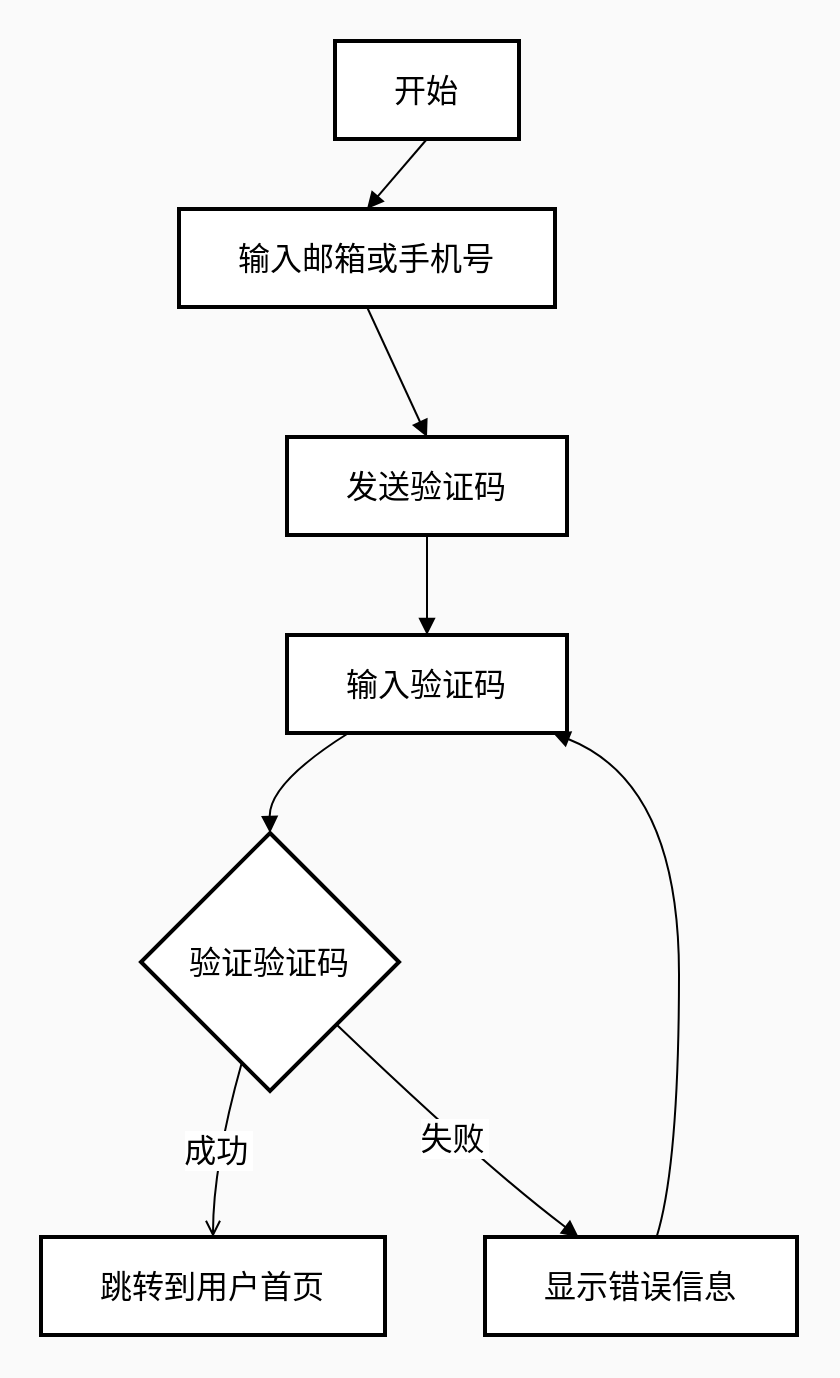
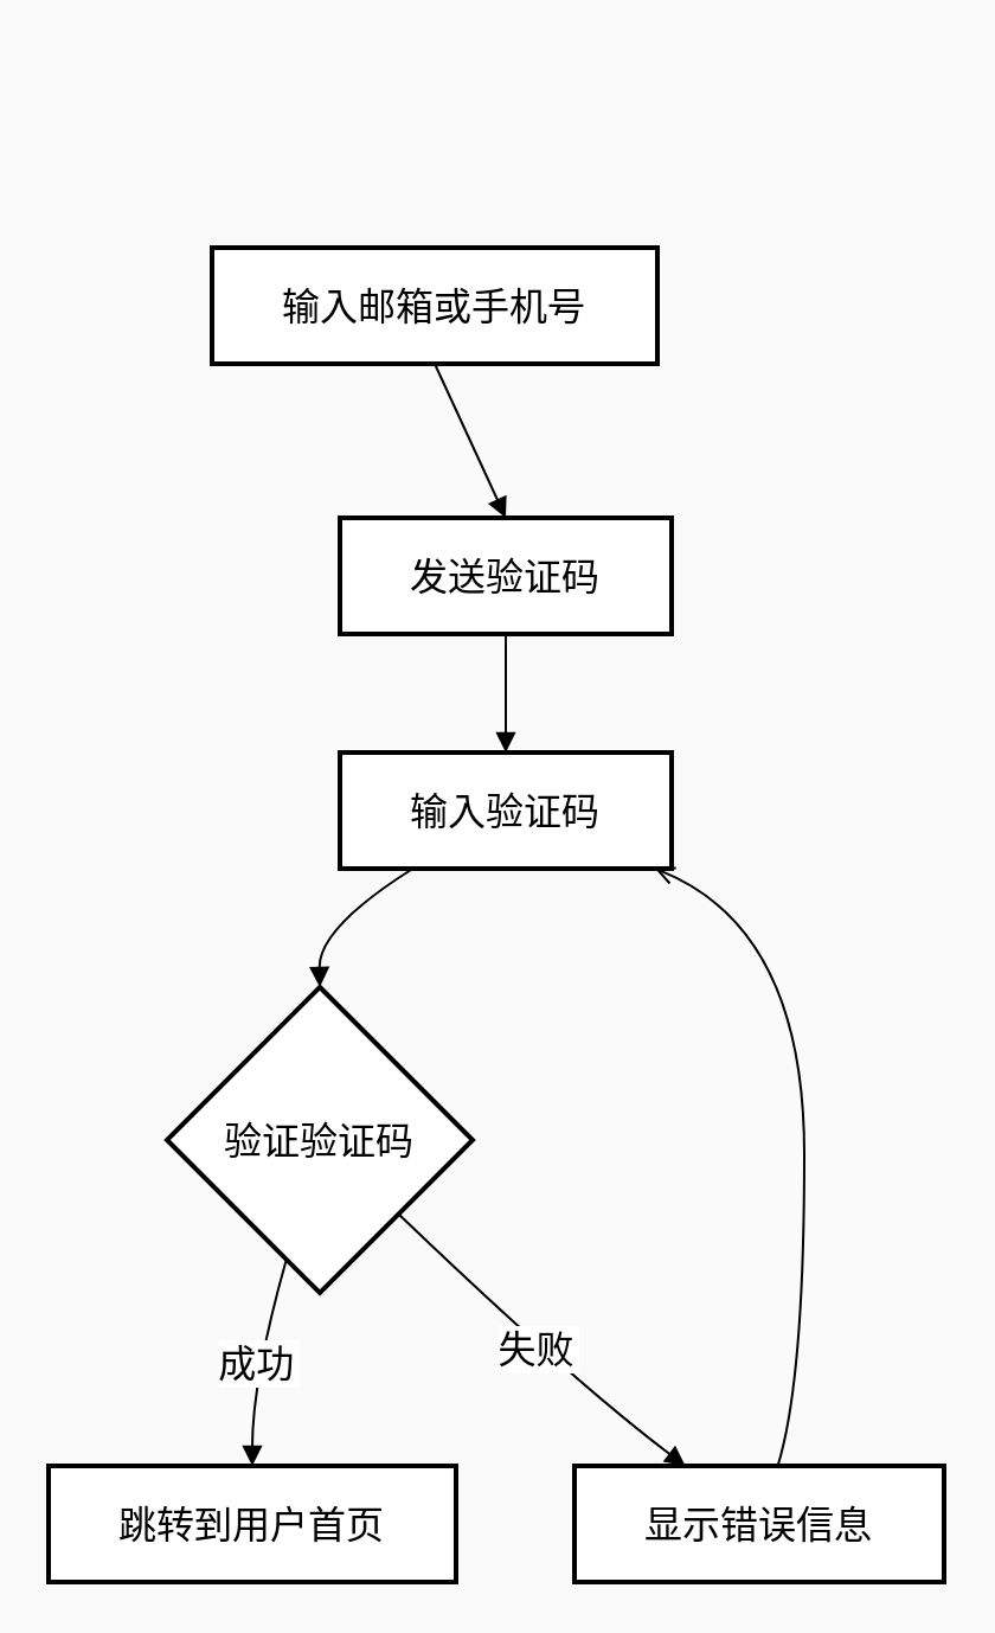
  <mxCell id="0" />
  <mxCell id="1" parent="0" />
- <mxCell id="2" value="开始" style="whiteSpace=wrap;strokeWidth=2;fontSize=16;" parent="1" vertex="1"><mxGeometry x="167" y="20" width="92" height="49" as="geometry" /></mxCell>
  <mxCell id="3" value="输入邮箱或手机号" style="whiteSpace=wrap;strokeWidth=2;fontSize=16;" parent="1" vertex="1"><mxGeometry x="89" y="104" width="188" height="49" as="geometry" /></mxCell>
  <mxCell id="4" value="发送验证码" style="whiteSpace=wrap;strokeWidth=2;fontSize=16;" parent="1" vertex="1"><mxGeometry x="143" y="218" width="140" height="49" as="geometry" /></mxCell>
  <mxCell id="5" value="输入验证码" style="whiteSpace=wrap;strokeWidth=2;fontSize=16;" parent="1" vertex="1"><mxGeometry x="143" y="317" width="140" height="49" as="geometry" /></mxCell>
  <mxCell id="6" value="验证验证码" style="rhombus;strokeWidth=2;whiteSpace=wrap;fontSize=16;" parent="1" vertex="1"><mxGeometry x="70" y="416" width="129" height="129" as="geometry" /></mxCell>
  <mxCell id="7" value="跳转到用户首页" style="whiteSpace=wrap;strokeWidth=2;fontSize=16;" parent="1" vertex="1"><mxGeometry x="20" y="618" width="172" height="49" as="geometry" /></mxCell>
  <mxCell id="8" value="显示错误信息" style="whiteSpace=wrap;strokeWidth=2;fontSize=16;" parent="1" vertex="1"><mxGeometry x="242" y="618" width="156" height="49" as="geometry" /></mxCell>
- <mxCell id="9" value="" style="curved=1;startArrow=none;endArrow=block;exitX=0.5;exitY=1;entryX=0.5;entryY=0;rounded=0;fontSize=16;" parent="1" source="2" target="3" edge="1"><mxGeometry relative="1" as="geometry"><Array as="points" /></mxGeometry></mxCell>
  <mxCell id="10" value="" style="curved=1;startArrow=none;endArrow=block;exitX=0.5;exitY=1;entryX=0.5;entryY=0;rounded=0;fontSize=16;" parent="1" source="3" target="4" edge="1"><mxGeometry relative="1" as="geometry"><Array as="points" /></mxGeometry></mxCell>
  <mxCell id="11" value="" style="curved=1;startArrow=none;endArrow=block;exitX=0.5;exitY=1;entryX=0.5;entryY=0;rounded=0;fontSize=16;" parent="1" source="4" target="5" edge="1"><mxGeometry relative="1" as="geometry"><Array as="points" /></mxGeometry></mxCell>
  <mxCell id="12" value="" style="curved=1;startArrow=none;endArrow=block;exitX=0.22;exitY=1;entryX=0.5;entryY=0;rounded=0;fontSize=16;" parent="1" source="5" target="6" edge="1"><mxGeometry relative="1" as="geometry"><Array as="points"><mxPoint x="134" y="391" /></Array></mxGeometry></mxCell>
- <mxCell id="13" value="成功" style="curved=1;startArrow=none;endArrow=open;exitX=0.36;exitY=1;entryX=0.5;entryY=0;rounded=0;fontSize=16;" parent="1" source="6" target="7" edge="1"><mxGeometry relative="1" as="geometry"><Array as="points"><mxPoint x="106" y="582" /></Array></mxGeometry></mxCell>
+ <mxCell id="13" value="成功" style="curved=1;startArrow=none;endArrow=block;exitX=0.36;exitY=1;entryX=0.5;entryY=0;rounded=0;fontSize=16;" parent="1" source="6" target="7" edge="1"><mxGeometry relative="1" as="geometry"><Array as="points"><mxPoint x="106" y="582" /></Array></mxGeometry></mxCell>
  <mxCell id="14" value="失败" style="curved=1;startArrow=none;endArrow=block;exitX=1;exitY=0.97;entryX=0.3;entryY=0;rounded=0;fontSize=16;" parent="1" source="6" target="8" edge="1"><mxGeometry relative="1" as="geometry"><Array as="points"><mxPoint x="241" y="582" /></Array></mxGeometry></mxCell>
- <mxCell id="15" value="" style="curved=1;startArrow=none;endArrow=block;exitX=0.55;exitY=0;entryX=0.95;entryY=1;rounded=0;fontSize=16;" parent="1" source="8" target="5" edge="1"><mxGeometry relative="1" as="geometry"><Array as="points"><mxPoint x="339" y="582" /><mxPoint x="339" y="391" /></Array></mxGeometry></mxCell>
+ <mxCell id="15" value="" style="curved=1;startArrow=none;endArrow=open;exitX=0.55;exitY=0;entryX=0.95;entryY=1;rounded=0;fontSize=16;" parent="1" source="8" target="5" edge="1"><mxGeometry relative="1" as="geometry"><Array as="points"><mxPoint x="339" y="582" /><mxPoint x="339" y="391" /></Array></mxGeometry></mxCell>
